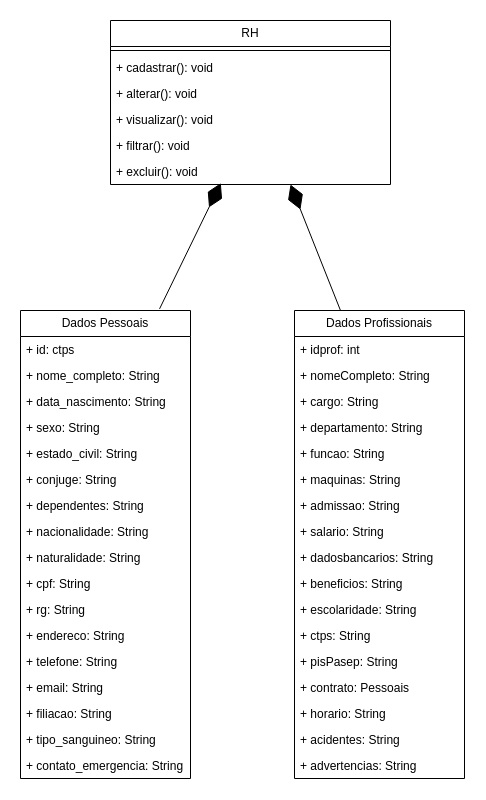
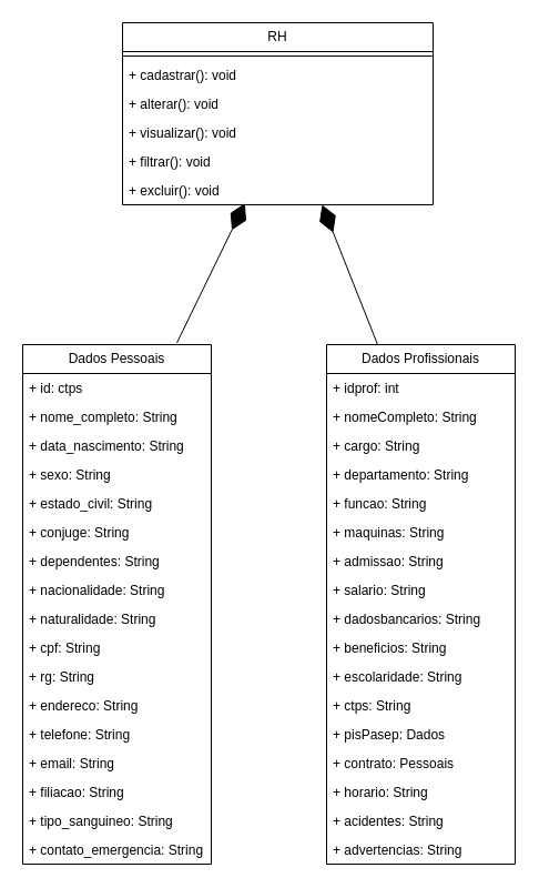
  <mxCell id="0" />
  <mxCell id="1" parent="0" />
  <mxCell id="2" value="RH" style="swimlane;fontStyle=0;childLayout=stackLayout;horizontal=1;startSize=26;fillColor=none;horizontalStack=0;resizeParent=1;resizeParentMax=0;resizeLast=0;collapsible=1;marginBottom=0;whiteSpace=wrap;html=1;" vertex="1" parent="1"><mxGeometry x="110" y="20" width="280" height="164" as="geometry" /></mxCell>
  <mxCell id="3" value="" style="line;strokeWidth=1;fillColor=none;align=left;verticalAlign=middle;spacingTop=-1;spacingLeft=3;spacingRight=3;rotatable=0;labelPosition=right;points=[];portConstraint=eastwest;strokeColor=inherit;" vertex="1" parent="2"><mxGeometry y="26" width="280" height="8" as="geometry" /></mxCell>
  <mxCell id="4" value="+ cadastrar(): void" style="text;strokeColor=none;fillColor=none;align=left;verticalAlign=top;spacingLeft=4;spacingRight=4;overflow=hidden;rotatable=0;points=[[0,0.5],[1,0.5]];portConstraint=eastwest;whiteSpace=wrap;html=1;" vertex="1" parent="2"><mxGeometry y="34" width="280" height="26" as="geometry" /></mxCell>
  <mxCell id="5" value="+ alterar(): void&lt;span style=&quot;white-space: pre;&quot;&gt;&#09;&lt;/span&gt;&lt;span style=&quot;white-space: pre;&quot;&gt;&#09;&lt;/span&gt;&lt;div&gt;&lt;br&gt;&lt;/div&gt;" style="text;strokeColor=none;fillColor=none;align=left;verticalAlign=top;spacingLeft=4;spacingRight=4;overflow=hidden;rotatable=0;points=[[0,0.5],[1,0.5]];portConstraint=eastwest;whiteSpace=wrap;html=1;" vertex="1" parent="2"><mxGeometry y="60" width="280" height="26" as="geometry" /></mxCell>
  <mxCell id="6" value="+ visualizar(): void&lt;span style=&quot;white-space: pre;&quot;&gt;&#09;&lt;/span&gt;&lt;span style=&quot;white-space: pre;&quot;&gt;&#09;&lt;/span&gt;&lt;div&gt;&lt;br&gt;&lt;/div&gt;" style="text;strokeColor=none;fillColor=none;align=left;verticalAlign=top;spacingLeft=4;spacingRight=4;overflow=hidden;rotatable=0;points=[[0,0.5],[1,0.5]];portConstraint=eastwest;whiteSpace=wrap;html=1;" vertex="1" parent="2"><mxGeometry y="86" width="280" height="26" as="geometry" /></mxCell>
  <mxCell id="7" value="+ filtrar(): void&lt;span style=&quot;white-space: pre;&quot;&gt;&#09;&lt;/span&gt;&lt;span style=&quot;white-space: pre;&quot;&gt;&#09;&lt;/span&gt;&lt;div&gt;&lt;br&gt;&lt;/div&gt;" style="text;strokeColor=none;fillColor=none;align=left;verticalAlign=top;spacingLeft=4;spacingRight=4;overflow=hidden;rotatable=0;points=[[0,0.5],[1,0.5]];portConstraint=eastwest;whiteSpace=wrap;html=1;" vertex="1" parent="2"><mxGeometry y="112" width="280" height="26" as="geometry" /></mxCell>
  <mxCell id="8" value="+ excluir(): void&lt;span style=&quot;white-space: pre;&quot;&gt;&#09;&lt;/span&gt;&lt;span style=&quot;white-space: pre;&quot;&gt;&#09;&lt;/span&gt;&lt;div&gt;&lt;br&gt;&lt;/div&gt;" style="text;strokeColor=none;fillColor=none;align=left;verticalAlign=top;spacingLeft=4;spacingRight=4;overflow=hidden;rotatable=0;points=[[0,0.5],[1,0.5]];portConstraint=eastwest;whiteSpace=wrap;html=1;" vertex="1" parent="2"><mxGeometry y="138" width="280" height="26" as="geometry" /></mxCell>
  <mxCell id="9" value="Dados Pessoais" style="swimlane;fontStyle=0;childLayout=stackLayout;horizontal=1;startSize=26;fillColor=none;horizontalStack=0;resizeParent=1;resizeParentMax=0;resizeLast=0;collapsible=1;marginBottom=0;whiteSpace=wrap;html=1;" vertex="1" parent="1"><mxGeometry x="20" y="310" width="170" height="468" as="geometry" /></mxCell>
  <mxCell id="10" value="+ id: ctps&lt;div&gt;&lt;span style=&quot;white-space: pre;&quot;&gt;&#09;&lt;/span&gt;&lt;span style=&quot;white-space: pre;&quot;&gt;&#09;&lt;/span&gt;&lt;span style=&quot;white-space: pre;&quot;&gt;&#09;&lt;/span&gt;&lt;span style=&quot;white-space: pre;&quot;&gt;&#09;&lt;/span&gt;&lt;span style=&quot;white-space: pre;&quot;&gt;&#09;&lt;/span&gt;&lt;span style=&quot;white-space: pre;&quot;&gt;&#09;&lt;/span&gt;&lt;br&gt;&lt;/div&gt;" style="text;strokeColor=none;fillColor=none;align=left;verticalAlign=top;spacingLeft=4;spacingRight=4;overflow=hidden;rotatable=0;points=[[0,0.5],[1,0.5]];portConstraint=eastwest;whiteSpace=wrap;html=1;" vertex="1" parent="9"><mxGeometry y="26" width="170" height="26" as="geometry" /></mxCell>
  <mxCell id="11" value="+ nome_completo: String" style="text;strokeColor=none;fillColor=none;align=left;verticalAlign=top;spacingLeft=4;spacingRight=4;overflow=hidden;rotatable=0;points=[[0,0.5],[1,0.5]];portConstraint=eastwest;whiteSpace=wrap;html=1;" vertex="1" parent="9"><mxGeometry y="52" width="170" height="26" as="geometry" /></mxCell>
  <mxCell id="12" value="+ data_nascimento: String" style="text;strokeColor=none;fillColor=none;align=left;verticalAlign=top;spacingLeft=4;spacingRight=4;overflow=hidden;rotatable=0;points=[[0,0.5],[1,0.5]];portConstraint=eastwest;whiteSpace=wrap;html=1;" vertex="1" parent="9"><mxGeometry y="78" width="170" height="26" as="geometry" /></mxCell>
  <mxCell id="13" value="+ sexo: String" style="text;strokeColor=none;fillColor=none;align=left;verticalAlign=top;spacingLeft=4;spacingRight=4;overflow=hidden;rotatable=0;points=[[0,0.5],[1,0.5]];portConstraint=eastwest;whiteSpace=wrap;html=1;" vertex="1" parent="9"><mxGeometry y="104" width="170" height="26" as="geometry" /></mxCell>
  <mxCell id="14" value="+ estado_civil: String" style="text;strokeColor=none;fillColor=none;align=left;verticalAlign=top;spacingLeft=4;spacingRight=4;overflow=hidden;rotatable=0;points=[[0,0.5],[1,0.5]];portConstraint=eastwest;whiteSpace=wrap;html=1;" vertex="1" parent="9"><mxGeometry y="130" width="170" height="26" as="geometry" /></mxCell>
  <mxCell id="15" value="+ conjuge: String" style="text;strokeColor=none;fillColor=none;align=left;verticalAlign=top;spacingLeft=4;spacingRight=4;overflow=hidden;rotatable=0;points=[[0,0.5],[1,0.5]];portConstraint=eastwest;whiteSpace=wrap;html=1;" vertex="1" parent="9"><mxGeometry y="156" width="170" height="26" as="geometry" /></mxCell>
  <mxCell id="16" value="+ dependentes: String" style="text;strokeColor=none;fillColor=none;align=left;verticalAlign=top;spacingLeft=4;spacingRight=4;overflow=hidden;rotatable=0;points=[[0,0.5],[1,0.5]];portConstraint=eastwest;whiteSpace=wrap;html=1;" vertex="1" parent="9"><mxGeometry y="182" width="170" height="26" as="geometry" /></mxCell>
  <mxCell id="17" value="+ nacionalidade: String" style="text;strokeColor=none;fillColor=none;align=left;verticalAlign=top;spacingLeft=4;spacingRight=4;overflow=hidden;rotatable=0;points=[[0,0.5],[1,0.5]];portConstraint=eastwest;whiteSpace=wrap;html=1;" vertex="1" parent="9"><mxGeometry y="208" width="170" height="26" as="geometry" /></mxCell>
  <mxCell id="18" value="+ naturalidade: String" style="text;strokeColor=none;fillColor=none;align=left;verticalAlign=top;spacingLeft=4;spacingRight=4;overflow=hidden;rotatable=0;points=[[0,0.5],[1,0.5]];portConstraint=eastwest;whiteSpace=wrap;html=1;" vertex="1" parent="9"><mxGeometry y="234" width="170" height="26" as="geometry" /></mxCell>
  <mxCell id="19" value="+ cpf: String" style="text;strokeColor=none;fillColor=none;align=left;verticalAlign=top;spacingLeft=4;spacingRight=4;overflow=hidden;rotatable=0;points=[[0,0.5],[1,0.5]];portConstraint=eastwest;whiteSpace=wrap;html=1;" vertex="1" parent="9"><mxGeometry y="260" width="170" height="26" as="geometry" /></mxCell>
  <mxCell id="20" value="+ rg: String" style="text;strokeColor=none;fillColor=none;align=left;verticalAlign=top;spacingLeft=4;spacingRight=4;overflow=hidden;rotatable=0;points=[[0,0.5],[1,0.5]];portConstraint=eastwest;whiteSpace=wrap;html=1;" vertex="1" parent="9"><mxGeometry y="286" width="170" height="26" as="geometry" /></mxCell>
  <mxCell id="21" value="+ endereco: String" style="text;strokeColor=none;fillColor=none;align=left;verticalAlign=top;spacingLeft=4;spacingRight=4;overflow=hidden;rotatable=0;points=[[0,0.5],[1,0.5]];portConstraint=eastwest;whiteSpace=wrap;html=1;" vertex="1" parent="9"><mxGeometry y="312" width="170" height="26" as="geometry" /></mxCell>
  <mxCell id="22" value="+ telefone: String" style="text;strokeColor=none;fillColor=none;align=left;verticalAlign=top;spacingLeft=4;spacingRight=4;overflow=hidden;rotatable=0;points=[[0,0.5],[1,0.5]];portConstraint=eastwest;whiteSpace=wrap;html=1;" vertex="1" parent="9"><mxGeometry y="338" width="170" height="26" as="geometry" /></mxCell>
  <mxCell id="23" value="+ email: String" style="text;strokeColor=none;fillColor=none;align=left;verticalAlign=top;spacingLeft=4;spacingRight=4;overflow=hidden;rotatable=0;points=[[0,0.5],[1,0.5]];portConstraint=eastwest;whiteSpace=wrap;html=1;" vertex="1" parent="9"><mxGeometry y="364" width="170" height="26" as="geometry" /></mxCell>
  <mxCell id="24" value="+ filiacao: String" style="text;strokeColor=none;fillColor=none;align=left;verticalAlign=top;spacingLeft=4;spacingRight=4;overflow=hidden;rotatable=0;points=[[0,0.5],[1,0.5]];portConstraint=eastwest;whiteSpace=wrap;html=1;" vertex="1" parent="9"><mxGeometry y="390" width="170" height="26" as="geometry" /></mxCell>
  <mxCell id="25" value="+ tipo_sanguineo: String" style="text;strokeColor=none;fillColor=none;align=left;verticalAlign=top;spacingLeft=4;spacingRight=4;overflow=hidden;rotatable=0;points=[[0,0.5],[1,0.5]];portConstraint=eastwest;whiteSpace=wrap;html=1;" vertex="1" parent="9"><mxGeometry y="416" width="170" height="26" as="geometry" /></mxCell>
  <mxCell id="26" value="+ contato_emergencia: String" style="text;strokeColor=none;fillColor=none;align=left;verticalAlign=top;spacingLeft=4;spacingRight=4;overflow=hidden;rotatable=0;points=[[0,0.5],[1,0.5]];portConstraint=eastwest;whiteSpace=wrap;html=1;" vertex="1" parent="9"><mxGeometry y="442" width="170" height="26" as="geometry" /></mxCell>
  <mxCell id="27" value="Dados Profissionais" style="swimlane;fontStyle=0;childLayout=stackLayout;horizontal=1;startSize=26;fillColor=none;horizontalStack=0;resizeParent=1;resizeParentMax=0;resizeLast=0;collapsible=1;marginBottom=0;whiteSpace=wrap;html=1;" vertex="1" parent="1"><mxGeometry x="294" y="310" width="170" height="468" as="geometry" /></mxCell>
  <mxCell id="28" value="+ idprof: int&lt;div&gt;&lt;span style=&quot;white-space: pre;&quot;&gt;&#09;&lt;/span&gt;&lt;span style=&quot;white-space: pre;&quot;&gt;&#09;&lt;/span&gt;&lt;span style=&quot;white-space: pre;&quot;&gt;&#09;&lt;/span&gt;&lt;span style=&quot;white-space: pre;&quot;&gt;&#09;&lt;/span&gt;&lt;span style=&quot;white-space: pre;&quot;&gt;&#09;&lt;/span&gt;&lt;span style=&quot;white-space: pre;&quot;&gt;&#09;&lt;/span&gt;&lt;br&gt;&lt;/div&gt;" style="text;strokeColor=none;fillColor=none;align=left;verticalAlign=top;spacingLeft=4;spacingRight=4;overflow=hidden;rotatable=0;points=[[0,0.5],[1,0.5]];portConstraint=eastwest;whiteSpace=wrap;html=1;" vertex="1" parent="27"><mxGeometry y="26" width="170" height="26" as="geometry" /></mxCell>
  <mxCell id="29" value="+ nomeCompleto: String" style="text;strokeColor=none;fillColor=none;align=left;verticalAlign=top;spacingLeft=4;spacingRight=4;overflow=hidden;rotatable=0;points=[[0,0.5],[1,0.5]];portConstraint=eastwest;whiteSpace=wrap;html=1;" vertex="1" parent="27"><mxGeometry y="52" width="170" height="26" as="geometry" /></mxCell>
  <mxCell id="30" value="+ cargo: String" style="text;strokeColor=none;fillColor=none;align=left;verticalAlign=top;spacingLeft=4;spacingRight=4;overflow=hidden;rotatable=0;points=[[0,0.5],[1,0.5]];portConstraint=eastwest;whiteSpace=wrap;html=1;" vertex="1" parent="27"><mxGeometry y="78" width="170" height="26" as="geometry" /></mxCell>
  <mxCell id="31" value="+ departamento: String" style="text;strokeColor=none;fillColor=none;align=left;verticalAlign=top;spacingLeft=4;spacingRight=4;overflow=hidden;rotatable=0;points=[[0,0.5],[1,0.5]];portConstraint=eastwest;whiteSpace=wrap;html=1;" vertex="1" parent="27"><mxGeometry y="104" width="170" height="26" as="geometry" /></mxCell>
  <mxCell id="32" value="+ funcao: String" style="text;strokeColor=none;fillColor=none;align=left;verticalAlign=top;spacingLeft=4;spacingRight=4;overflow=hidden;rotatable=0;points=[[0,0.5],[1,0.5]];portConstraint=eastwest;whiteSpace=wrap;html=1;" vertex="1" parent="27"><mxGeometry y="130" width="170" height="26" as="geometry" /></mxCell>
  <mxCell id="33" value="+ maquinas: String" style="text;strokeColor=none;fillColor=none;align=left;verticalAlign=top;spacingLeft=4;spacingRight=4;overflow=hidden;rotatable=0;points=[[0,0.5],[1,0.5]];portConstraint=eastwest;whiteSpace=wrap;html=1;" vertex="1" parent="27"><mxGeometry y="156" width="170" height="26" as="geometry" /></mxCell>
  <mxCell id="34" value="+ admissao: String" style="text;strokeColor=none;fillColor=none;align=left;verticalAlign=top;spacingLeft=4;spacingRight=4;overflow=hidden;rotatable=0;points=[[0,0.5],[1,0.5]];portConstraint=eastwest;whiteSpace=wrap;html=1;" vertex="1" parent="27"><mxGeometry y="182" width="170" height="26" as="geometry" /></mxCell>
  <mxCell id="35" value="+ salario: String" style="text;strokeColor=none;fillColor=none;align=left;verticalAlign=top;spacingLeft=4;spacingRight=4;overflow=hidden;rotatable=0;points=[[0,0.5],[1,0.5]];portConstraint=eastwest;whiteSpace=wrap;html=1;" vertex="1" parent="27"><mxGeometry y="208" width="170" height="26" as="geometry" /></mxCell>
  <mxCell id="36" value="+ dadosbancarios: String" style="text;strokeColor=none;fillColor=none;align=left;verticalAlign=top;spacingLeft=4;spacingRight=4;overflow=hidden;rotatable=0;points=[[0,0.5],[1,0.5]];portConstraint=eastwest;whiteSpace=wrap;html=1;" vertex="1" parent="27"><mxGeometry y="234" width="170" height="26" as="geometry" /></mxCell>
  <mxCell id="37" value="+ beneficios: String" style="text;strokeColor=none;fillColor=none;align=left;verticalAlign=top;spacingLeft=4;spacingRight=4;overflow=hidden;rotatable=0;points=[[0,0.5],[1,0.5]];portConstraint=eastwest;whiteSpace=wrap;html=1;" vertex="1" parent="27"><mxGeometry y="260" width="170" height="26" as="geometry" /></mxCell>
  <mxCell id="38" value="+ escolaridade: String" style="text;strokeColor=none;fillColor=none;align=left;verticalAlign=top;spacingLeft=4;spacingRight=4;overflow=hidden;rotatable=0;points=[[0,0.5],[1,0.5]];portConstraint=eastwest;whiteSpace=wrap;html=1;" vertex="1" parent="27"><mxGeometry y="286" width="170" height="26" as="geometry" /></mxCell>
  <mxCell id="39" value="+ ctps: String" style="text;strokeColor=none;fillColor=none;align=left;verticalAlign=top;spacingLeft=4;spacingRight=4;overflow=hidden;rotatable=0;points=[[0,0.5],[1,0.5]];portConstraint=eastwest;whiteSpace=wrap;html=1;" vertex="1" parent="27"><mxGeometry y="312" width="170" height="26" as="geometry" /></mxCell>
- <mxCell id="40" value="+ pisPasep: String" style="text;strokeColor=none;fillColor=none;align=left;verticalAlign=top;spacingLeft=4;spacingRight=4;overflow=hidden;rotatable=0;points=[[0,0.5],[1,0.5]];portConstraint=eastwest;whiteSpace=wrap;html=1;" vertex="1" parent="27"><mxGeometry y="338" width="170" height="26" as="geometry" /></mxCell>
+ <mxCell id="40" value="+ pisPasep: Dados" style="text;strokeColor=none;fillColor=none;align=left;verticalAlign=top;spacingLeft=4;spacingRight=4;overflow=hidden;rotatable=0;points=[[0,0.5],[1,0.5]];portConstraint=eastwest;whiteSpace=wrap;html=1;" vertex="1" parent="27"><mxGeometry y="338" width="170" height="26" as="geometry" /></mxCell>
  <mxCell id="41" value="+ contrato: Pessoais" style="text;strokeColor=none;fillColor=none;align=left;verticalAlign=top;spacingLeft=4;spacingRight=4;overflow=hidden;rotatable=0;points=[[0,0.5],[1,0.5]];portConstraint=eastwest;whiteSpace=wrap;html=1;" vertex="1" parent="27"><mxGeometry y="364" width="170" height="26" as="geometry" /></mxCell>
  <mxCell id="42" value="+ horario: String" style="text;strokeColor=none;fillColor=none;align=left;verticalAlign=top;spacingLeft=4;spacingRight=4;overflow=hidden;rotatable=0;points=[[0,0.5],[1,0.5]];portConstraint=eastwest;whiteSpace=wrap;html=1;" vertex="1" parent="27"><mxGeometry y="390" width="170" height="26" as="geometry" /></mxCell>
  <mxCell id="43" value="+ acidentes: String" style="text;strokeColor=none;fillColor=none;align=left;verticalAlign=top;spacingLeft=4;spacingRight=4;overflow=hidden;rotatable=0;points=[[0,0.5],[1,0.5]];portConstraint=eastwest;whiteSpace=wrap;html=1;" vertex="1" parent="27"><mxGeometry y="416" width="170" height="26" as="geometry" /></mxCell>
  <mxCell id="44" value="+ advertencias: String" style="text;strokeColor=none;fillColor=none;align=left;verticalAlign=top;spacingLeft=4;spacingRight=4;overflow=hidden;rotatable=0;points=[[0,0.5],[1,0.5]];portConstraint=eastwest;whiteSpace=wrap;html=1;" vertex="1" parent="27"><mxGeometry y="442" width="170" height="26" as="geometry" /></mxCell>
  <mxCell id="45" value="" style="endArrow=diamondThin;endFill=1;endSize=24;html=1;rounded=0;exitX=0.818;exitY=0.002;exitDx=0;exitDy=0;exitPerimeter=0;entryX=0.394;entryY=0.946;entryDx=0;entryDy=0;entryPerimeter=0;" edge="1" parent="1" target="8"><mxGeometry width="160" relative="1" as="geometry"><mxPoint x="159.06" y="308.366" as="sourcePoint" /><mxPoint x="200" y="190" as="targetPoint" /></mxGeometry></mxCell>
  <mxCell id="46" value="" style="endArrow=diamondThin;endFill=1;endSize=24;html=1;rounded=0;entryX=0.574;entryY=0.829;entryDx=0;entryDy=0;entryPerimeter=0;" edge="1" parent="1"><mxGeometry width="160" relative="1" as="geometry"><mxPoint x="340" y="310" as="sourcePoint" /><mxPoint x="290" y="184.004" as="targetPoint" /></mxGeometry></mxCell>
